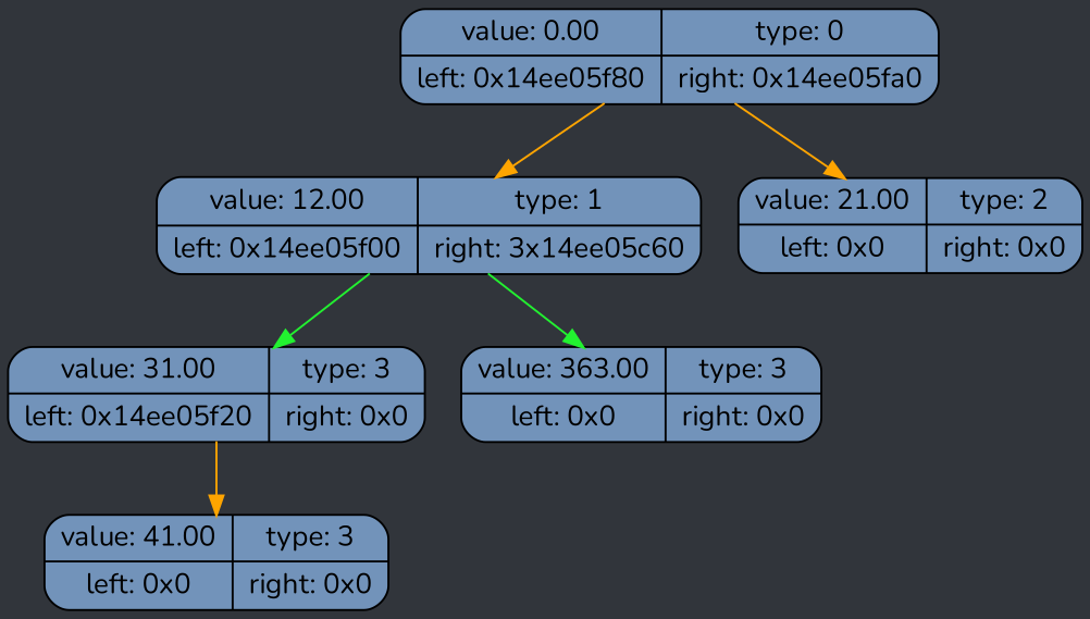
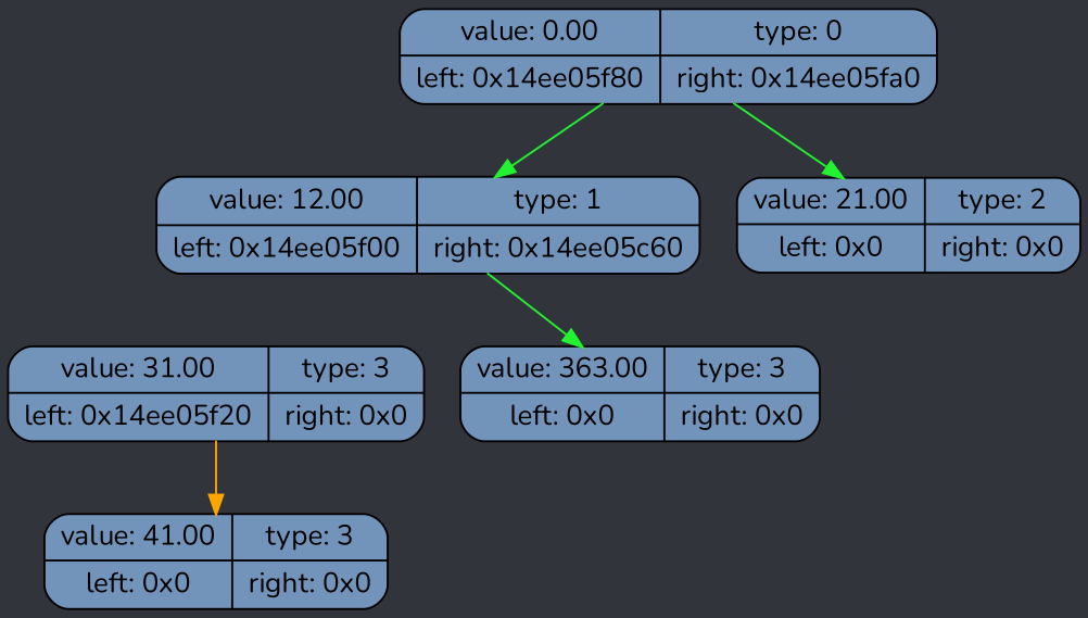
  digraph {
    bgcolor="#31353b"
    fontname=Nunito
    rankdir=HR
    node [color=black fillcolor="#7293ba" fontname=Nunito fontsize=14 rank=3 shape=Mrecord style=filled]
    edge [color="#22f230" fontcolor=blue fontname=Nunito fontsize=12]
    n1 [label="{value: 0.00 | left: 0x14ee05f80} | {type: 0  | right: 0x14ee05fa0}" rank=1]
-   n2 [label="{value: 12.00 | left: 0x14ee05f00} | {type: 1  | right: 3x14ee05c60}" rank=2]
+   n2 [label="{value: 12.00 | left: 0x14ee05f00} | {type: 1  | right: 0x14ee05c60}" rank=2]
    n3 [label="{value: 21.00 | left: 0x0} | {type: 2  | right: 0x0}"]
    n4 [label="{value: 31.00 | left: 0x14ee05f20} | {type: 3  | right: 0x0}"]
    n5 [label="{value: 363.00 | left: 0x0} | {type: 3  | right: 0x0}" rank=4]
    n6 [label="{value: 41.00 | left: 0x0} | {type: 3  | right: 0x0}" rank=4]
-   n1 -> n2 [color=orange width=0.4]
-   n1 -> n3 [color=orange width=0.4]
-   n2 -> n4 [width=0.4]
+   n1 -> n2 [width=0.4]
+   n1 -> n3 [width=0.4]
    n2 -> n5 [width=0.4]
    n4 -> n6 [color=orange width=0.4]
  }
